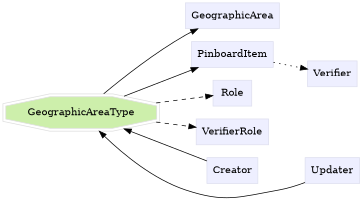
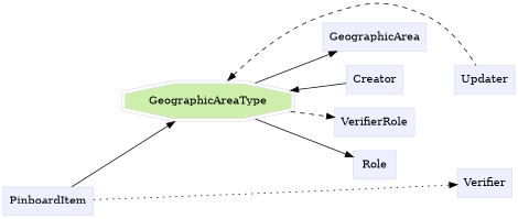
  digraph {
    rankdir=LR
    node [color="#dddeee" fillcolor="#eeefff" group=supporting shape=box style=filled]
    n1 [color="#dedede" fillcolor="#cdefab" group=target height=0.61111 label=GeographicAreaType shape=doubleoctagon width=2.84]
    n2 [height=0.5 label=GeographicArea width=1.4618]
    n3 [height=0.5 label=PinboardItem width=1.2535]
    n4 [height=0.5 label=Role width=0.75]
    n5 [height=0.5 label=VerifierRole width=1.1493]
    n6 [height=0.5 label=Verifier width=0.79514]
    n7 [height=0.5 label=Creator width=0.78472]
    n8 [height=0.5 label=Updater width=0.82639]
    subgraph sub_1 {
    }
    subgraph sub_2 {
      rank=min
    }
    subgraph sub_3 {
      n1
      n2
      n3
      n4
      n5
      n6
      n7
      n8
    }
    n1 -> n2
-   n1 -> n3
-   n1 -> n4 [style=dashed]
+   n3 -> n1
+   n1 -> n4
    n1 -> n5 [style=dashed]
    n1 -> n7 [dir=back style=solid]
-   n1 -> n8 [dir=back style=solid]
+   n1 -> n8 [dir=back style=dashed]
    n3 -> n6 [style=dotted]
    n4 -> n6 [style=invis]
    n7 -> n8 [style=invis]
  }
